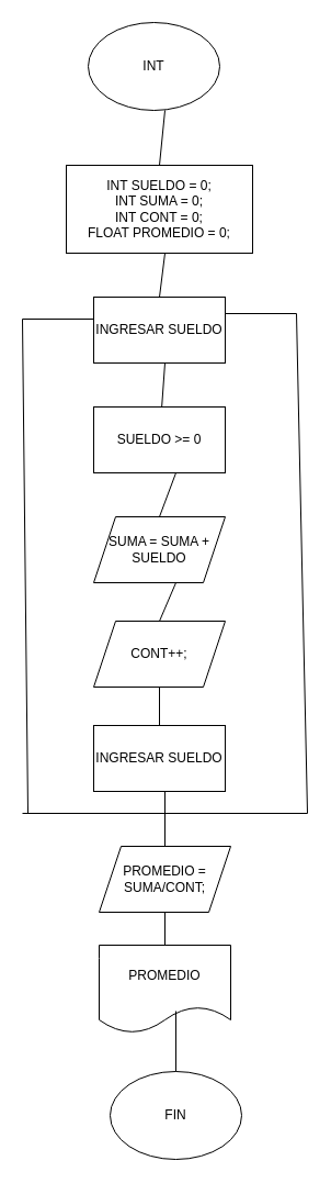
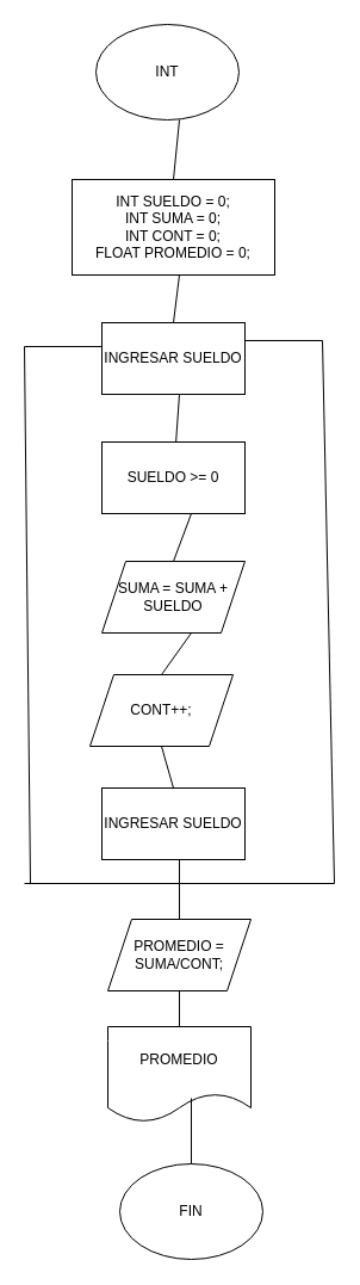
  <mxCell id="0" />
  <mxCell id="1" parent="0" />
  <mxCell id="2" value="INT" style="ellipse;whiteSpace=wrap;html=1;" vertex="1" parent="1"><mxGeometry x="80" y="20" width="120" height="80" as="geometry" /></mxCell>
  <mxCell id="3" value="INT SUELDO = 0;&lt;br&gt;INT SUMA = 0;&lt;br&gt;INT CONT = 0;&lt;br&gt;FLOAT PROMEDIO = 0;" style="rounded=0;whiteSpace=wrap;html=1;" vertex="1" parent="1"><mxGeometry x="60" y="150" width="170" height="80" as="geometry" /></mxCell>
  <mxCell id="4" value="INGRESAR SUELDO" style="rounded=0;whiteSpace=wrap;html=1;" vertex="1" parent="1"><mxGeometry x="85" y="270" width="120" height="60" as="geometry" /></mxCell>
  <mxCell id="5" value="SUELDO &amp;gt;= 0" style="rounded=0;whiteSpace=wrap;html=1;" vertex="1" parent="1"><mxGeometry x="85" y="370" width="120" height="60" as="geometry" /></mxCell>
  <mxCell id="6" value="SUMA = SUMA + SUELDO" style="shape=parallelogram;perimeter=parallelogramPerimeter;whiteSpace=wrap;html=1;fixedSize=1;" vertex="1" parent="1"><mxGeometry x="85" y="470" width="120" height="60" as="geometry" /></mxCell>
- <mxCell id="7" value="CONT++;" style="shape=parallelogram;perimeter=parallelogramPerimeter;whiteSpace=wrap;html=1;fixedSize=1;" vertex="1" parent="1"><mxGeometry x="85" y="565" width="120" height="60" as="geometry" /></mxCell>
+ <mxCell id="7" value="CONT++;" style="shape=parallelogram;perimeter=parallelogramPerimeter;whiteSpace=wrap;html=1;fixedSize=1;" vertex="1" parent="1"><mxGeometry x="75" y="565" width="120" height="60" as="geometry" /></mxCell>
  <mxCell id="8" value="INGRESAR SUELDO" style="rounded=0;whiteSpace=wrap;html=1;" vertex="1" parent="1"><mxGeometry x="85" y="660" width="120" height="60" as="geometry" /></mxCell>
  <mxCell id="9" value="" style="endArrow=none;html=1;rounded=0;exitX=0.5;exitY=0;exitDx=0;exitDy=0;" edge="1" parent="1" source="4"><mxGeometry width="50" height="50" relative="1" as="geometry"><mxPoint x="100" y="280" as="sourcePoint" /><mxPoint x="150" y="230" as="targetPoint" /></mxGeometry></mxCell>
  <mxCell id="10" value="" style="endArrow=none;html=1;rounded=0;exitX=0.5;exitY=0;exitDx=0;exitDy=0;" edge="1" parent="1" source="3"><mxGeometry width="50" height="50" relative="1" as="geometry"><mxPoint x="100" y="150" as="sourcePoint" /><mxPoint x="150" y="100" as="targetPoint" /></mxGeometry></mxCell>
  <mxCell id="11" value="" style="endArrow=none;html=1;rounded=0;" edge="1" parent="1" source="5"><mxGeometry width="50" height="50" relative="1" as="geometry"><mxPoint x="100" y="380" as="sourcePoint" /><mxPoint x="150" y="330" as="targetPoint" /></mxGeometry></mxCell>
  <mxCell id="12" value="" style="endArrow=none;html=1;rounded=0;exitX=0.5;exitY=0;exitDx=0;exitDy=0;" edge="1" parent="1" source="6"><mxGeometry width="50" height="50" relative="1" as="geometry"><mxPoint x="110" y="480" as="sourcePoint" /><mxPoint x="160" y="430" as="targetPoint" /></mxGeometry></mxCell>
  <mxCell id="13" value="" style="endArrow=none;html=1;rounded=0;exitX=0.5;exitY=0;exitDx=0;exitDy=0;" edge="1" parent="1" source="7"><mxGeometry width="50" height="50" relative="1" as="geometry"><mxPoint x="110" y="580" as="sourcePoint" /><mxPoint x="160" y="530" as="targetPoint" /></mxGeometry></mxCell>
  <mxCell id="14" value="" style="endArrow=none;html=1;rounded=0;exitX=0.5;exitY=0;exitDx=0;exitDy=0;entryX=0.5;entryY=1;entryDx=0;entryDy=0;" edge="1" parent="1" source="8" target="7"><mxGeometry width="50" height="50" relative="1" as="geometry"><mxPoint x="100" y="670" as="sourcePoint" /><mxPoint x="145" y="630" as="targetPoint" /></mxGeometry></mxCell>
  <mxCell id="15" value="" style="endArrow=none;html=1;rounded=0;" edge="1" parent="1"><mxGeometry width="50" height="50" relative="1" as="geometry"><mxPoint x="25" y="740" as="sourcePoint" /><mxPoint x="85" y="290" as="targetPoint" /><Array as="points"><mxPoint x="20" y="290" /></Array></mxGeometry></mxCell>
  <mxCell id="16" value="" style="endArrow=none;html=1;rounded=0;exitX=1;exitY=0.25;exitDx=0;exitDy=0;" edge="1" parent="1" source="4"><mxGeometry width="50" height="50" relative="1" as="geometry"><mxPoint x="220" y="290" as="sourcePoint" /><mxPoint x="280" y="740" as="targetPoint" /><Array as="points"><mxPoint x="270" y="285" /></Array></mxGeometry></mxCell>
  <mxCell id="17" value="" style="endArrow=none;html=1;rounded=0;" edge="1" parent="1"><mxGeometry width="50" height="50" relative="1" as="geometry"><mxPoint x="150" y="740" as="sourcePoint" /><mxPoint x="150" y="720" as="targetPoint" /></mxGeometry></mxCell>
  <mxCell id="18" value="" style="endArrow=none;html=1;rounded=0;" edge="1" parent="1"><mxGeometry width="50" height="50" relative="1" as="geometry"><mxPoint x="20" y="740" as="sourcePoint" /><mxPoint x="280" y="740" as="targetPoint" /></mxGeometry></mxCell>
  <mxCell id="19" value="" style="endArrow=none;html=1;rounded=0;" edge="1" parent="1"><mxGeometry width="50" height="50" relative="1" as="geometry"><mxPoint x="150" y="770" as="sourcePoint" /><mxPoint x="150" y="740" as="targetPoint" /></mxGeometry></mxCell>
  <mxCell id="20" value="PROMEDIO = SUMA/CONT;" style="shape=parallelogram;perimeter=parallelogramPerimeter;whiteSpace=wrap;html=1;fixedSize=1;" vertex="1" parent="1"><mxGeometry x="90" y="770" width="120" height="60" as="geometry" /></mxCell>
  <mxCell id="21" value="PROMEDIO" style="shape=document;whiteSpace=wrap;html=1;boundedLbl=1;" vertex="1" parent="1"><mxGeometry x="90" y="860" width="120" height="80" as="geometry" /></mxCell>
  <mxCell id="22" value="FIN" style="ellipse;whiteSpace=wrap;html=1;" vertex="1" parent="1"><mxGeometry x="100" y="975" width="120" height="80" as="geometry" /></mxCell>
  <mxCell id="23" value="" style="endArrow=none;html=1;rounded=0;exitX=0.5;exitY=0;exitDx=0;exitDy=0;" edge="1" parent="1" source="21"><mxGeometry width="50" height="50" relative="1" as="geometry"><mxPoint x="100" y="880" as="sourcePoint" /><mxPoint x="150" y="830" as="targetPoint" /></mxGeometry></mxCell>
  <mxCell id="24" value="" style="endArrow=none;html=1;rounded=0;exitX=0.5;exitY=0;exitDx=0;exitDy=0;" edge="1" parent="1" source="22"><mxGeometry width="50" height="50" relative="1" as="geometry"><mxPoint x="110" y="970" as="sourcePoint" /><mxPoint x="160" y="920" as="targetPoint" /></mxGeometry></mxCell>
